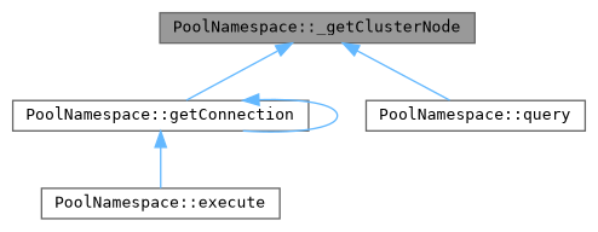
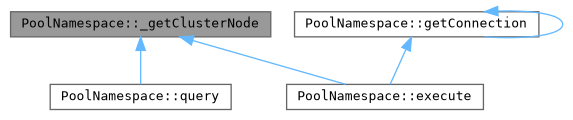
  digraph {
    fontname="DejaVu Sans Mono"
    rankdir=TB
    node [color=grey40 fillcolor=white fontname="DejaVu Sans Mono" fontsize=10 shape=box style=filled]
    edge [color=steelblue1 dir=back fontname="DejaVu Sans Mono" fontsize=10 labelfontname=Helvetica labelfontsize=10 style=solid]
    n1 [color=gray40 fillcolor=grey60 fontcolor=black height=0.2 label="PoolNamespace::_getClusterNode" width=0.4]
    n2 [height=0.2 label="PoolNamespace::getConnection" width=0.4]
    n3 [height=0.2 label="PoolNamespace::query" width=0.4]
    n4 [height=0.2 label="PoolNamespace::execute" width=0.4]
-   n1 -> n2
+   n1 -> n4
    n1 -> n3
    n2 -> n2
    n2 -> n4
  }
